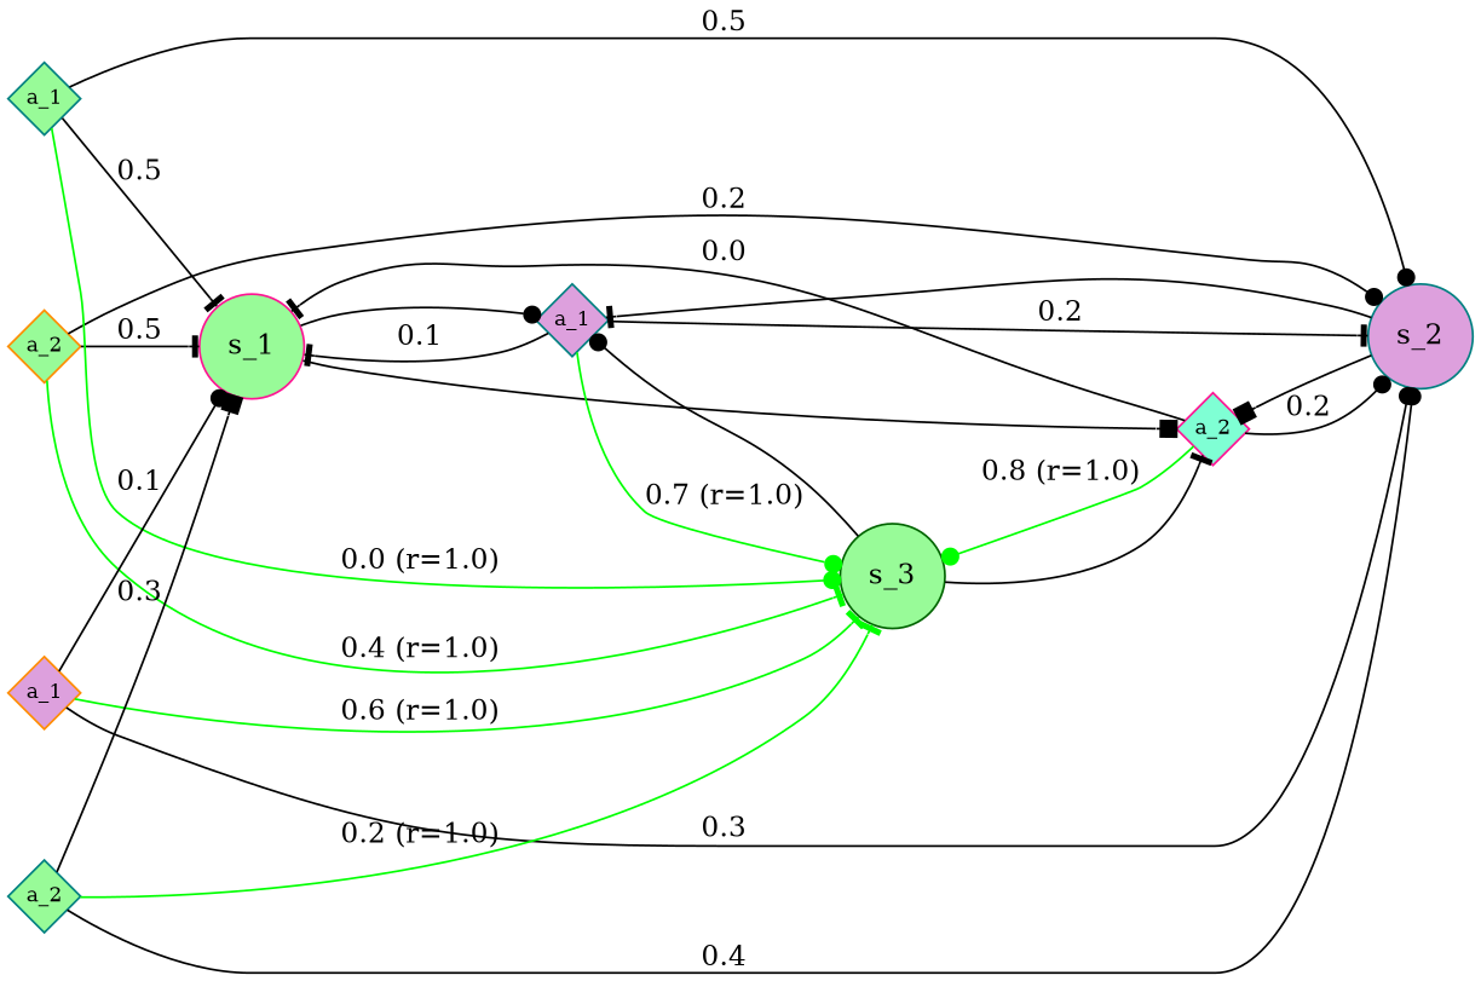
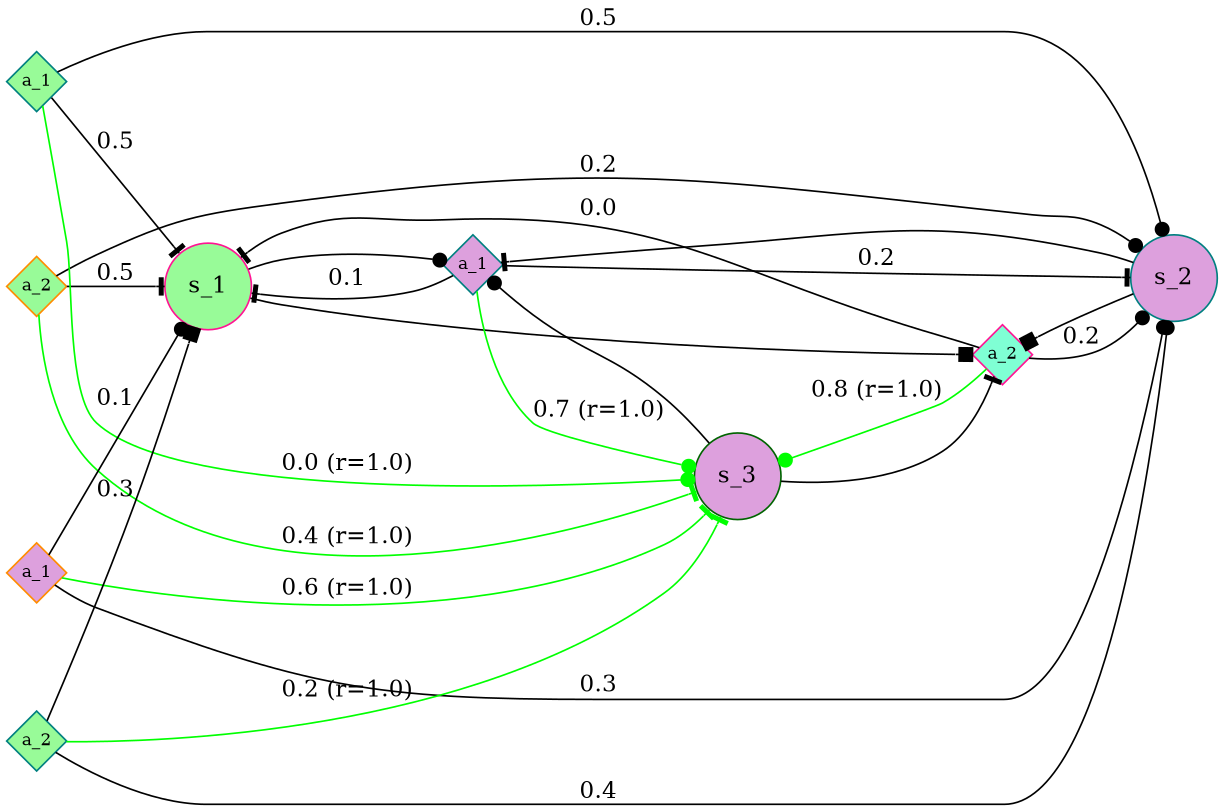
  digraph {
    rankdir=LR
    node [fillcolor=palegreen shape=diamond style=filled color=teal fixedsize=true fontsize=10]
    edge [arrowhead=dot]
    s_1 [shape=circle color=deeppink fixedsize="" fontsize=""]
    n2 [fillcolor=plum height=0.5 label=a_1 width=0.5]
    n3 [fillcolor=aquamarine height=0.5 label=a_2 width=0.5 color=deeppink]
    s_2 [fillcolor=plum shape=circle fixedsize="" fontsize=""]
-   s_3 [shape=circle color=darkgreen fixedsize="" fontsize=""]
+   s_3 [fillcolor=plum shape=circle color=darkgreen fixedsize="" fontsize=""]
    n6 [height=0.5 label=a_2 width=0.5 color=darkorange]
    n7 [height=0.5 label=a_1 width=0.5]
    n8 [fillcolor=plum height=0.5 label=a_1 width=0.5 color=darkorange]
    n9 [height=0.5 label=a_2 width=0.5]
    s_1 -> n2
    s_1 -> n3 [arrowhead=box]
    n2 -> s_1 [label=0.1 arrowhead=tee]
    n2 -> s_2 [label=0.2 arrowhead=tee]
    n2 -> s_3 [color=green label="0.7 (r=1.0)"]
    n3 -> s_1 [label=0.0 arrowhead=tee]
    n3 -> s_2 [label=0.2]
    n3 -> s_3 [color=green label="0.8 (r=1.0)"]
    s_2 -> n2 [arrowhead=tee]
    s_2 -> n3 [arrowhead=box]
    s_3 -> n2
    s_3 -> n3 [arrowhead=tee]
    n6 -> s_1 [label=0.5 arrowhead=tee]
    n6 -> s_2 [label=0.2]
    n6 -> s_3 [color=green label="0.4 (r=1.0)" arrowhead=tee]
    n7 -> s_1 [label=0.5 arrowhead=tee]
    n7 -> s_2 [label=0.5]
    n7 -> s_3 [color=green label="0.0 (r=1.0)"]
    n8 -> s_1 [label=0.1]
    n8 -> s_2 [label=0.3]
    n8 -> s_3 [color=green label="0.6 (r=1.0)" arrowhead=tee]
    n9 -> s_1 [label=0.3 arrowhead=box]
    n9 -> s_2 [label=0.4]
    n9 -> s_3 [color=green label="0.2 (r=1.0)" arrowhead=tee]
  }
